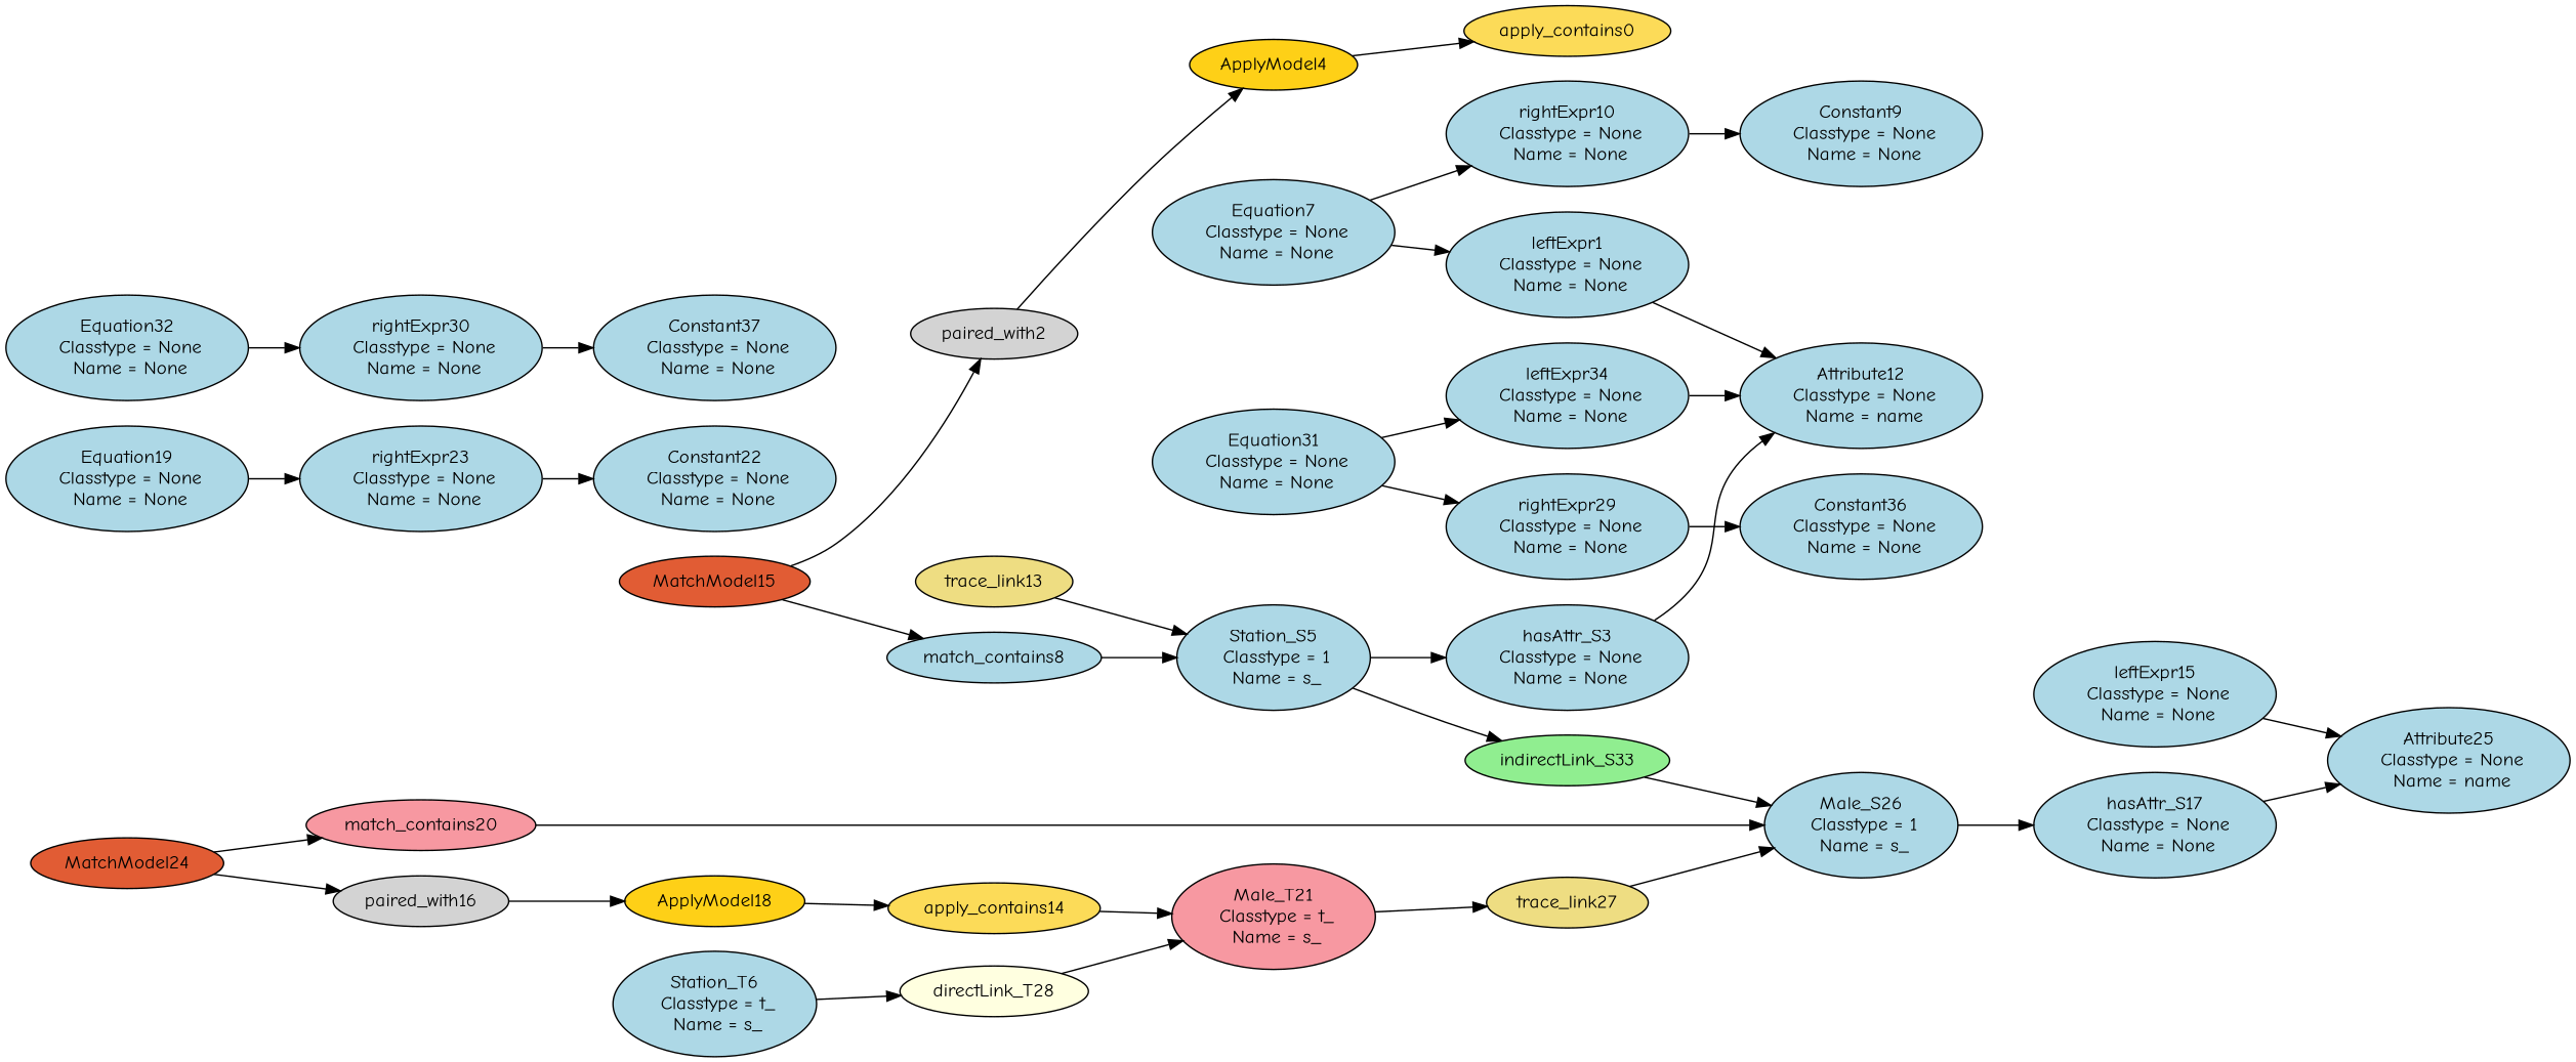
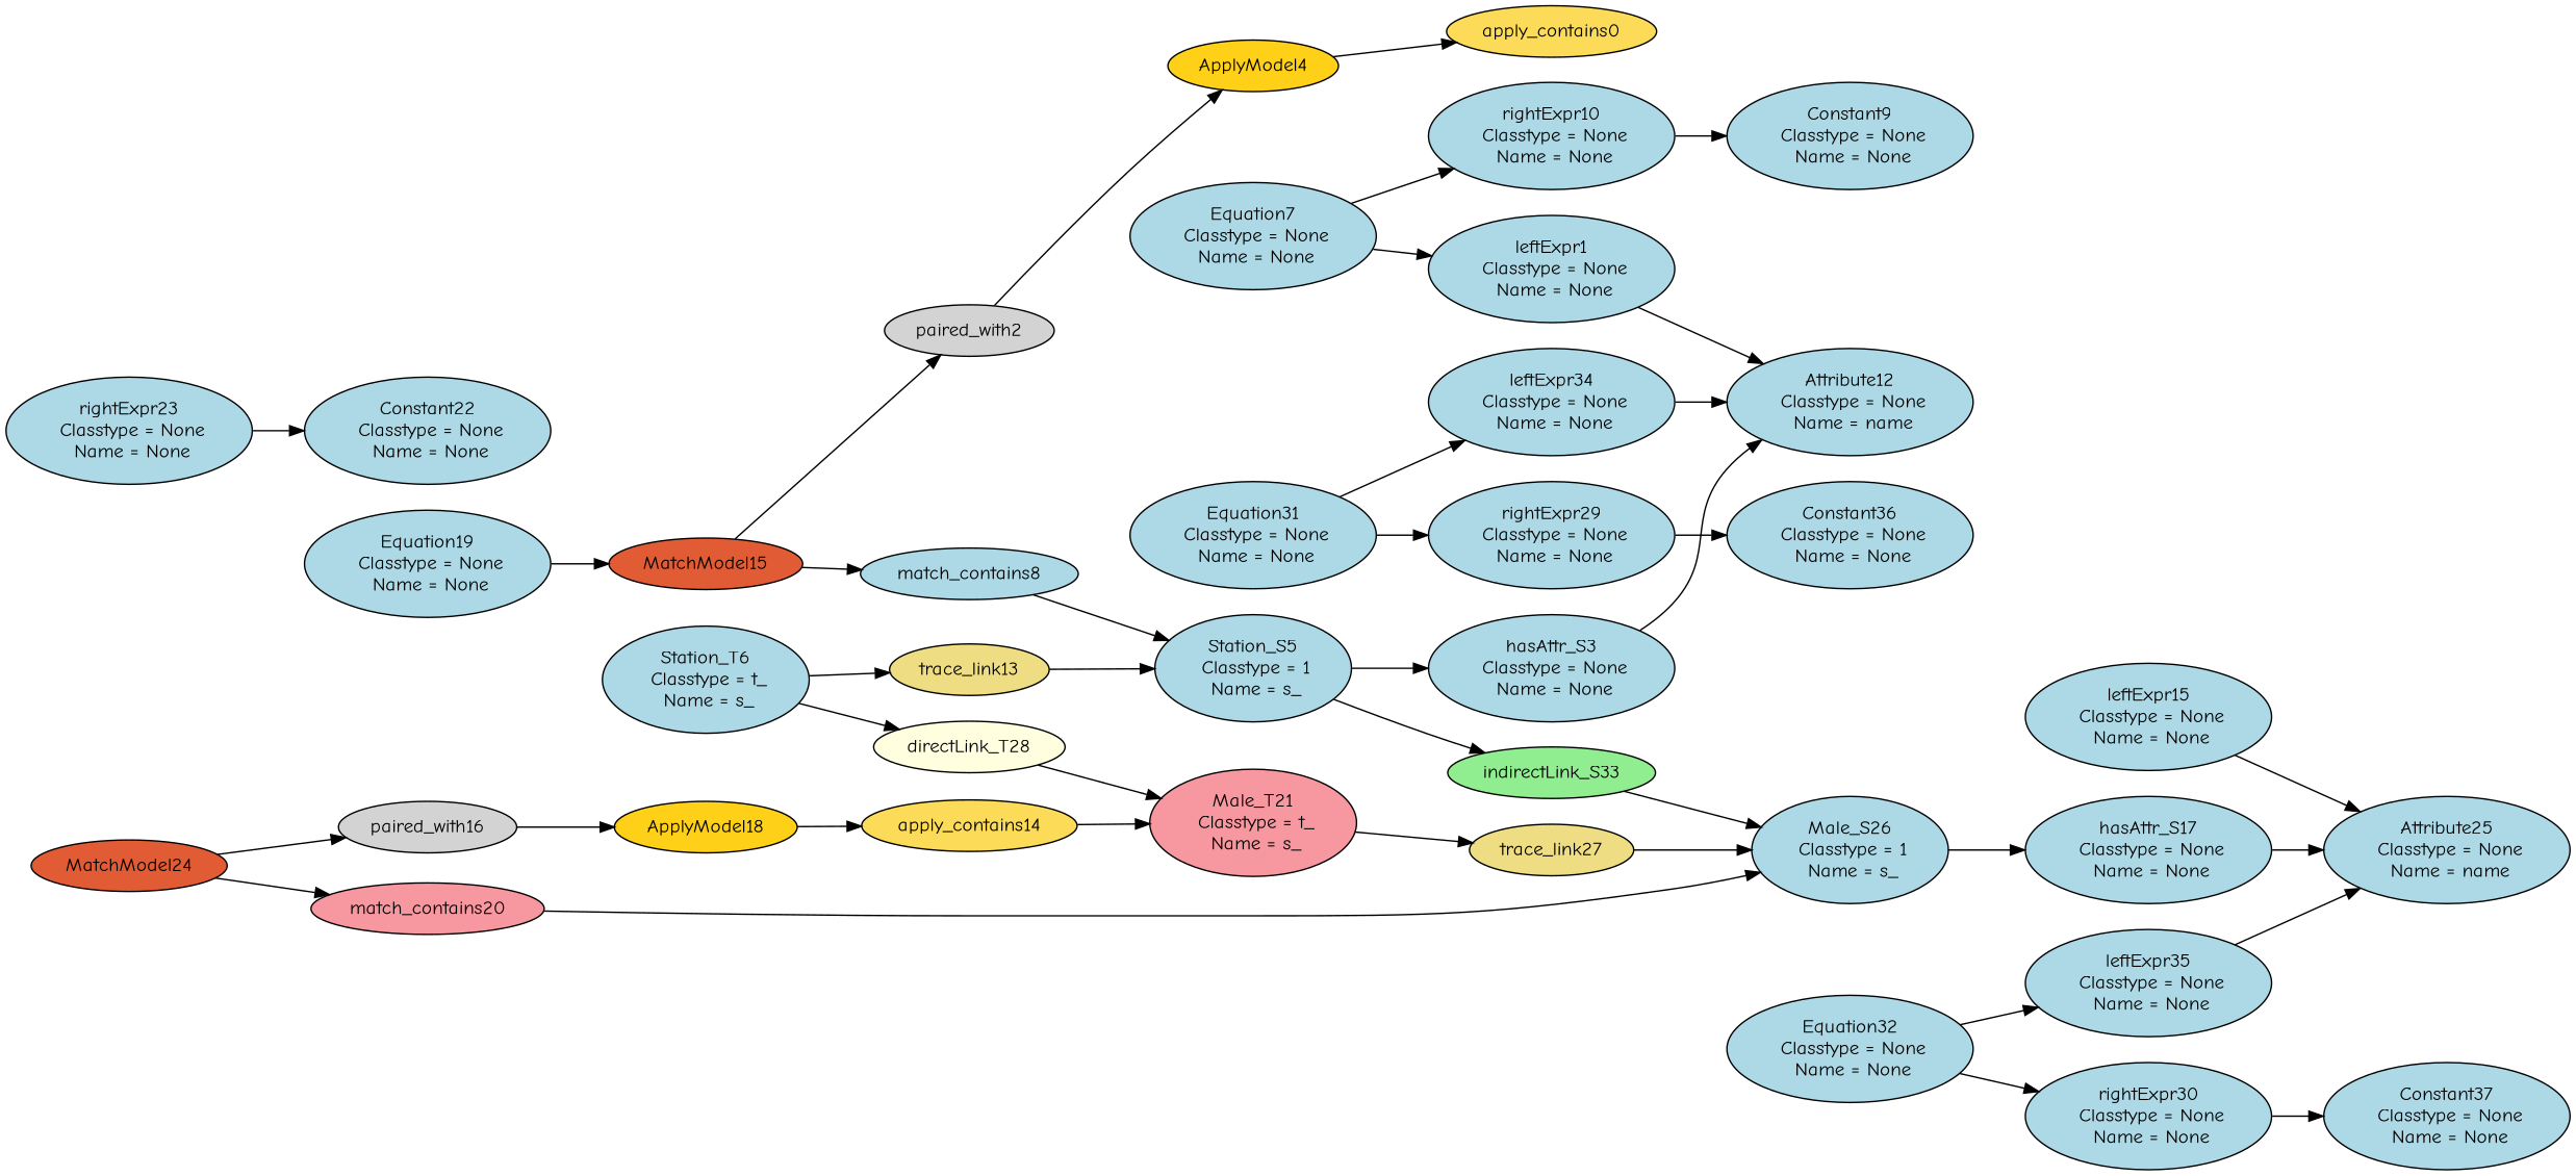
  digraph {
    fontname="Comic Neue"
    rankdir=LR
    node [fillcolor=lightblue fontname="Comic Neue" style=filled]
    edge [fontname="Comic Neue"]
    apply_contains0 [fillcolor="#FCDB58"]
    trace_link13 [fillcolor=lightgoldenrod]
    "Station_T6\n Classtype = t_\n Name = s_"
    "directLink_T28\n" [fillcolor=lightyellow]
    "leftExpr1\n Classtype = None\n Name = None"
    "Attribute12\n Classtype = None\n Name = name"
    paired_with2 [fillcolor=lightgray]
    ApplyModel4 [fillcolor="#FED017"]
    "hasAttr_S3\n Classtype = None\n Name = None"
    "Station_S5\n Classtype = 1\n Name = s_"
    indirectLink_S33 [fillcolor=lightgreen]
    "Male_S26\n Classtype = 1\n Name = s_"
    "Male_T21\n Classtype = t_\n Name = s_" [fillcolor="#F798A1"]
    "Equation7\n Classtype = None\n Name = None"
    "rightExpr10\n Classtype = None\n Name = None"
    "Constant9\n Classtype = None\n Name = None"
    match_contains8
    n18 [fillcolor="#E15C34" label=MatchModel15]
    apply_contains14 [fillcolor="#FCDB58"]
    trace_link27 [fillcolor=lightgoldenrod]
    "leftExpr15\n Classtype = None\n Name = None"
    "Attribute25\n Classtype = None\n Name = name"
    paired_with16 [fillcolor=lightgray]
    ApplyModel18 [fillcolor="#FED017"]
    "hasAttr_S17\n Classtype = None\n Name = None"
    "Equation19\n Classtype = None\n Name = None"
    "rightExpr23\n Classtype = None\n Name = None"
    "Constant22\n Classtype = None\n Name = None"
    match_contains20 [fillcolor="#F798A1"]
    MatchModel24 [fillcolor="#E15C34"]
    "rightExpr29\n Classtype = None\n Name = None"
    "Constant36\n Classtype = None\n Name = None"
    "rightExpr30\n Classtype = None\n Name = None"
    "Constant37\n Classtype = None\n Name = None"
    "Equation31\n Classtype = None\n Name = None"
    "leftExpr34\n Classtype = None\n Name = None"
    "Equation32\n Classtype = None\n Name = None"
+   "leftExpr35\n Classtype = None\n Name = None"
    trace_link13 -> "Station_S5\n Classtype = 1\n Name = s_"
+   "Station_T6\n Classtype = t_\n Name = s_" -> trace_link13
    "Station_T6\n Classtype = t_\n Name = s_" -> "directLink_T28\n"
    "directLink_T28\n" -> "Male_T21\n Classtype = t_\n Name = s_"
    "leftExpr1\n Classtype = None\n Name = None" -> "Attribute12\n Classtype = None\n Name = name"
    paired_with2 -> ApplyModel4
    ApplyModel4 -> apply_contains0
    "hasAttr_S3\n Classtype = None\n Name = None" -> "Attribute12\n Classtype = None\n Name = name"
    "Station_S5\n Classtype = 1\n Name = s_" -> "hasAttr_S3\n Classtype = None\n Name = None"
    "Station_S5\n Classtype = 1\n Name = s_" -> indirectLink_S33
    indirectLink_S33 -> "Male_S26\n Classtype = 1\n Name = s_"
    "Male_S26\n Classtype = 1\n Name = s_" -> "hasAttr_S17\n Classtype = None\n Name = None"
    "Male_T21\n Classtype = t_\n Name = s_" -> trace_link27
    "Equation7\n Classtype = None\n Name = None" -> "leftExpr1\n Classtype = None\n Name = None"
    "Equation7\n Classtype = None\n Name = None" -> "rightExpr10\n Classtype = None\n Name = None"
    "rightExpr10\n Classtype = None\n Name = None" -> "Constant9\n Classtype = None\n Name = None"
    match_contains8 -> "Station_S5\n Classtype = 1\n Name = s_"
    n18 -> paired_with2
    n18 -> match_contains8
    apply_contains14 -> "Male_T21\n Classtype = t_\n Name = s_"
    trace_link27 -> "Male_S26\n Classtype = 1\n Name = s_"
    "leftExpr15\n Classtype = None\n Name = None" -> "Attribute25\n Classtype = None\n Name = name"
    paired_with16 -> ApplyModel18
    ApplyModel18 -> apply_contains14
    "hasAttr_S17\n Classtype = None\n Name = None" -> "Attribute25\n Classtype = None\n Name = name"
-   "Equation19\n Classtype = None\n Name = None" -> "rightExpr23\n Classtype = None\n Name = None"
+   "Equation19\n Classtype = None\n Name = None" -> n18
    "rightExpr23\n Classtype = None\n Name = None" -> "Constant22\n Classtype = None\n Name = None"
    match_contains20 -> "Male_S26\n Classtype = 1\n Name = s_"
    MatchModel24 -> paired_with16
    MatchModel24 -> match_contains20
    "rightExpr29\n Classtype = None\n Name = None" -> "Constant36\n Classtype = None\n Name = None"
    "rightExpr30\n Classtype = None\n Name = None" -> "Constant37\n Classtype = None\n Name = None"
    "Equation31\n Classtype = None\n Name = None" -> "rightExpr29\n Classtype = None\n Name = None"
    "Equation31\n Classtype = None\n Name = None" -> "leftExpr34\n Classtype = None\n Name = None"
    "leftExpr34\n Classtype = None\n Name = None" -> "Attribute12\n Classtype = None\n Name = name"
    "Equation32\n Classtype = None\n Name = None" -> "rightExpr30\n Classtype = None\n Name = None"
+   "Equation32\n Classtype = None\n Name = None" -> "leftExpr35\n Classtype = None\n Name = None"
+   "leftExpr35\n Classtype = None\n Name = None" -> "Attribute25\n Classtype = None\n Name = name"
  }
